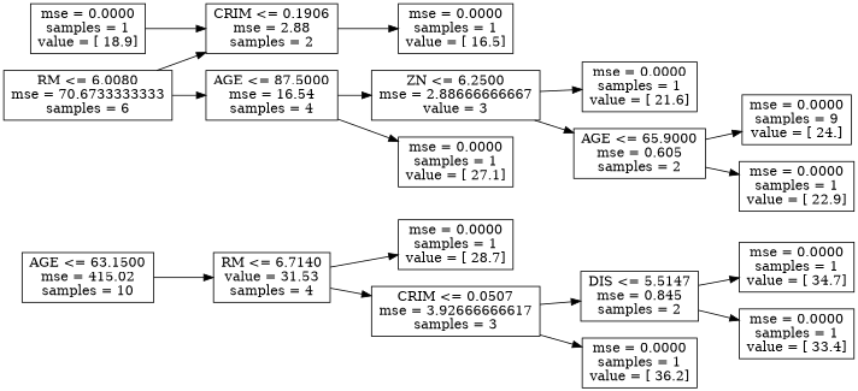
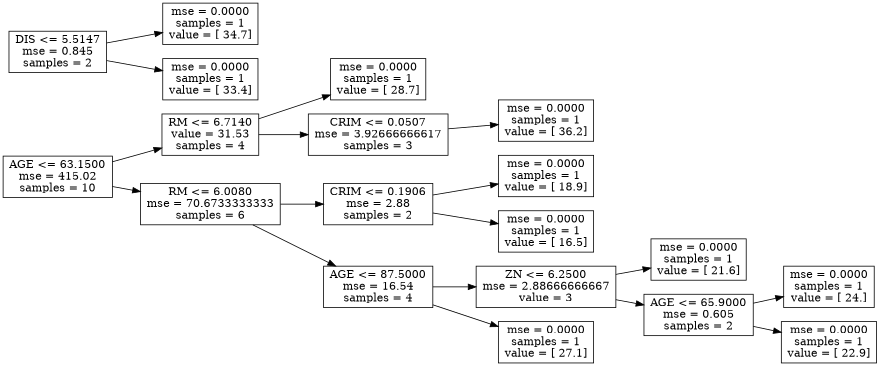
  digraph {
    rankdir=LR
    node [shape=box]
    n1 [label="AGE <= 63.1500\nmse = 415.02\nsamples = 10"]
    n2 [label="RM <= 6.7140\nvalue = 31.53\nsamples = 4"]
    n3 [label="RM <= 6.0080\nmse = 70.6733333333\nsamples = 6"]
    n4 [label="mse = 0.0000\nsamples = 1\nvalue = [ 28.7]"]
    n5 [label="CRIM <= 0.0507\nmse = 3.92666666617\nsamples = 3"]
    n6 [label="CRIM <= 0.1906\nmse = 2.88\nsamples = 2"]
    n7 [label="AGE <= 87.5000\nmse = 16.54\nsamples = 4"]
    n8 [label="DIS <= 5.5147\nmse = 0.845\nsamples = 2"]
    n9 [label="mse = 0.0000\nsamples = 1\nvalue = [ 36.2]"]
    n10 [label="mse = 0.0000\nsamples = 1\nvalue = [ 34.7]"]
    n11 [label="mse = 0.0000\nsamples = 1\nvalue = [ 33.4]"]
    n12 [label="mse = 0.0000\nsamples = 1\nvalue = [ 18.9]"]
    n13 [label="mse = 0.0000\nsamples = 1\nvalue = [ 16.5]"]
    n14 [label="ZN <= 6.2500\nmse = 2.88666666667\nvalue = 3"]
    n15 [label="mse = 0.0000\nsamples = 1\nvalue = [ 27.1]"]
    n16 [label="mse = 0.0000\nsamples = 1\nvalue = [ 21.6]"]
    n17 [label="AGE <= 65.9000\nmse = 0.605\nsamples = 2"]
-   n18 [label="mse = 0.0000\nsamples = 9\nvalue = [ 24.]"]
+   n18 [label="mse = 0.0000\nsamples = 1\nvalue = [ 24.]"]
    n19 [label="mse = 0.0000\nsamples = 1\nvalue = [ 22.9]"]
    n1 -> n2
+   n1 -> n3
    n2 -> n4
    n2 -> n5
    n3 -> n6
    n3 -> n7
-   n5 -> n8
    n5 -> n9
-   n12 -> n6
+   n6 -> n12
    n6 -> n13
    n7 -> n14
    n7 -> n15
    n8 -> n10
    n8 -> n11
    n14 -> n16
    n14 -> n17
    n17 -> n18
    n17 -> n19
  }
